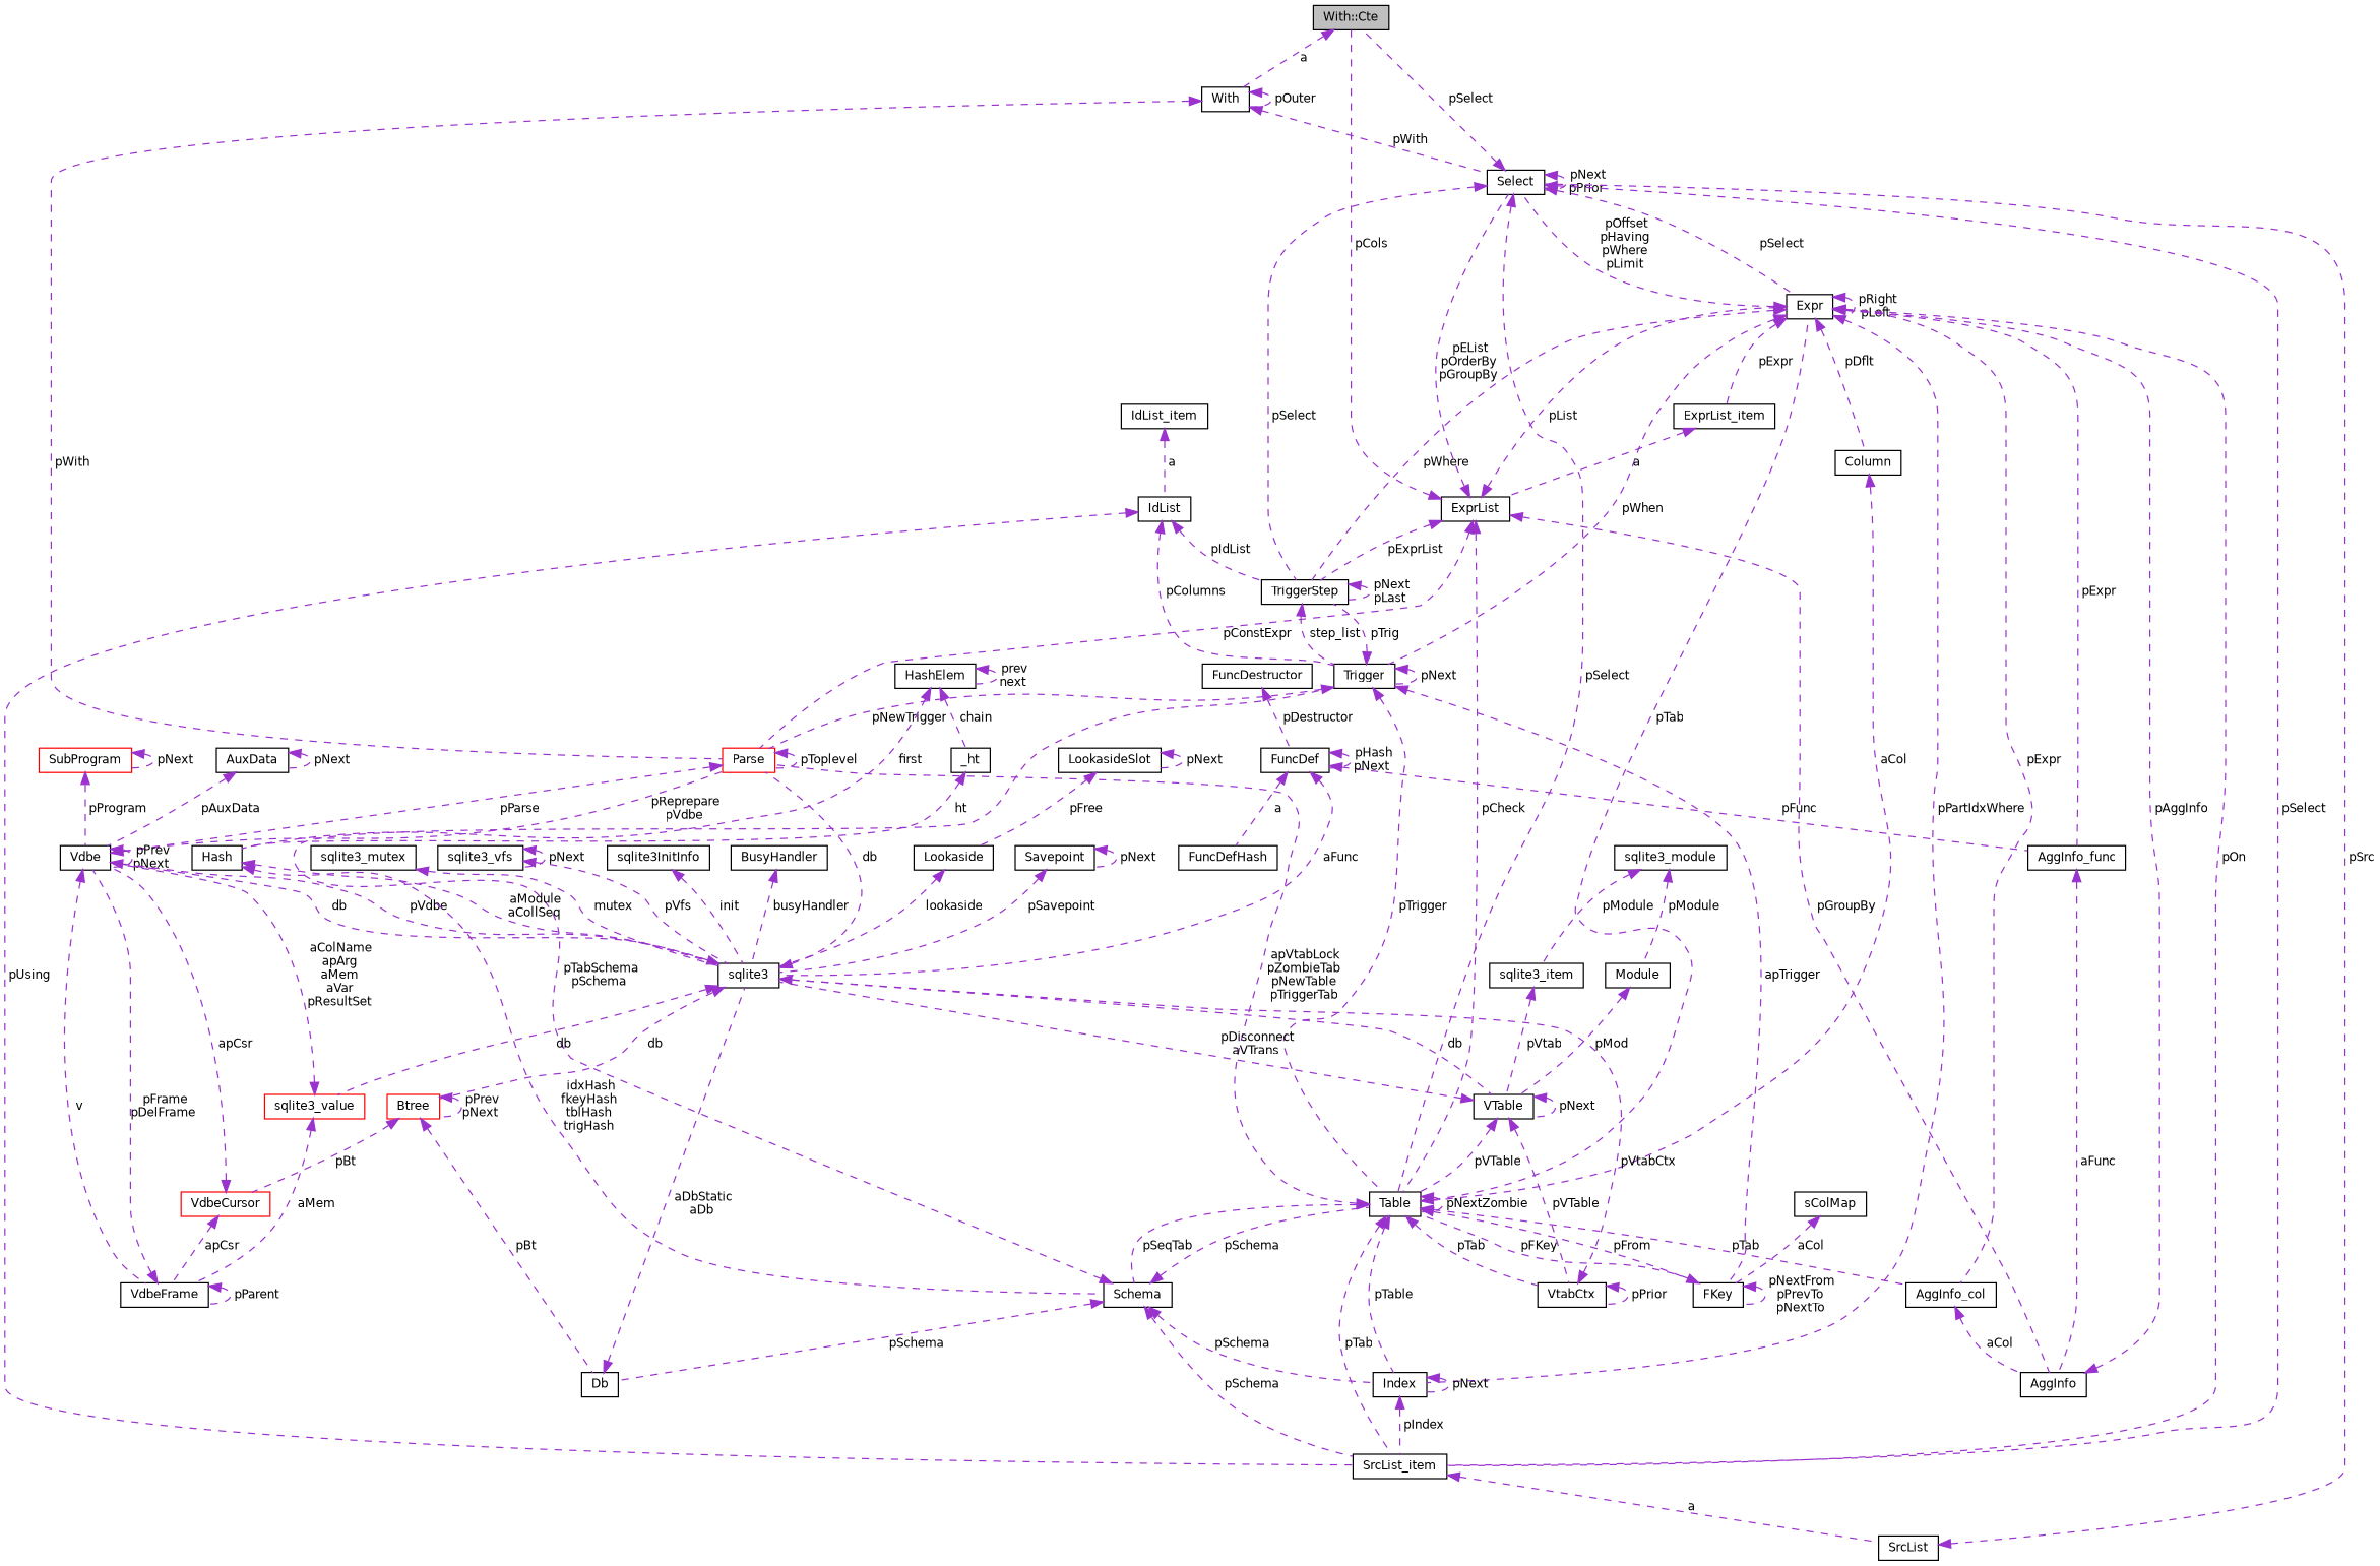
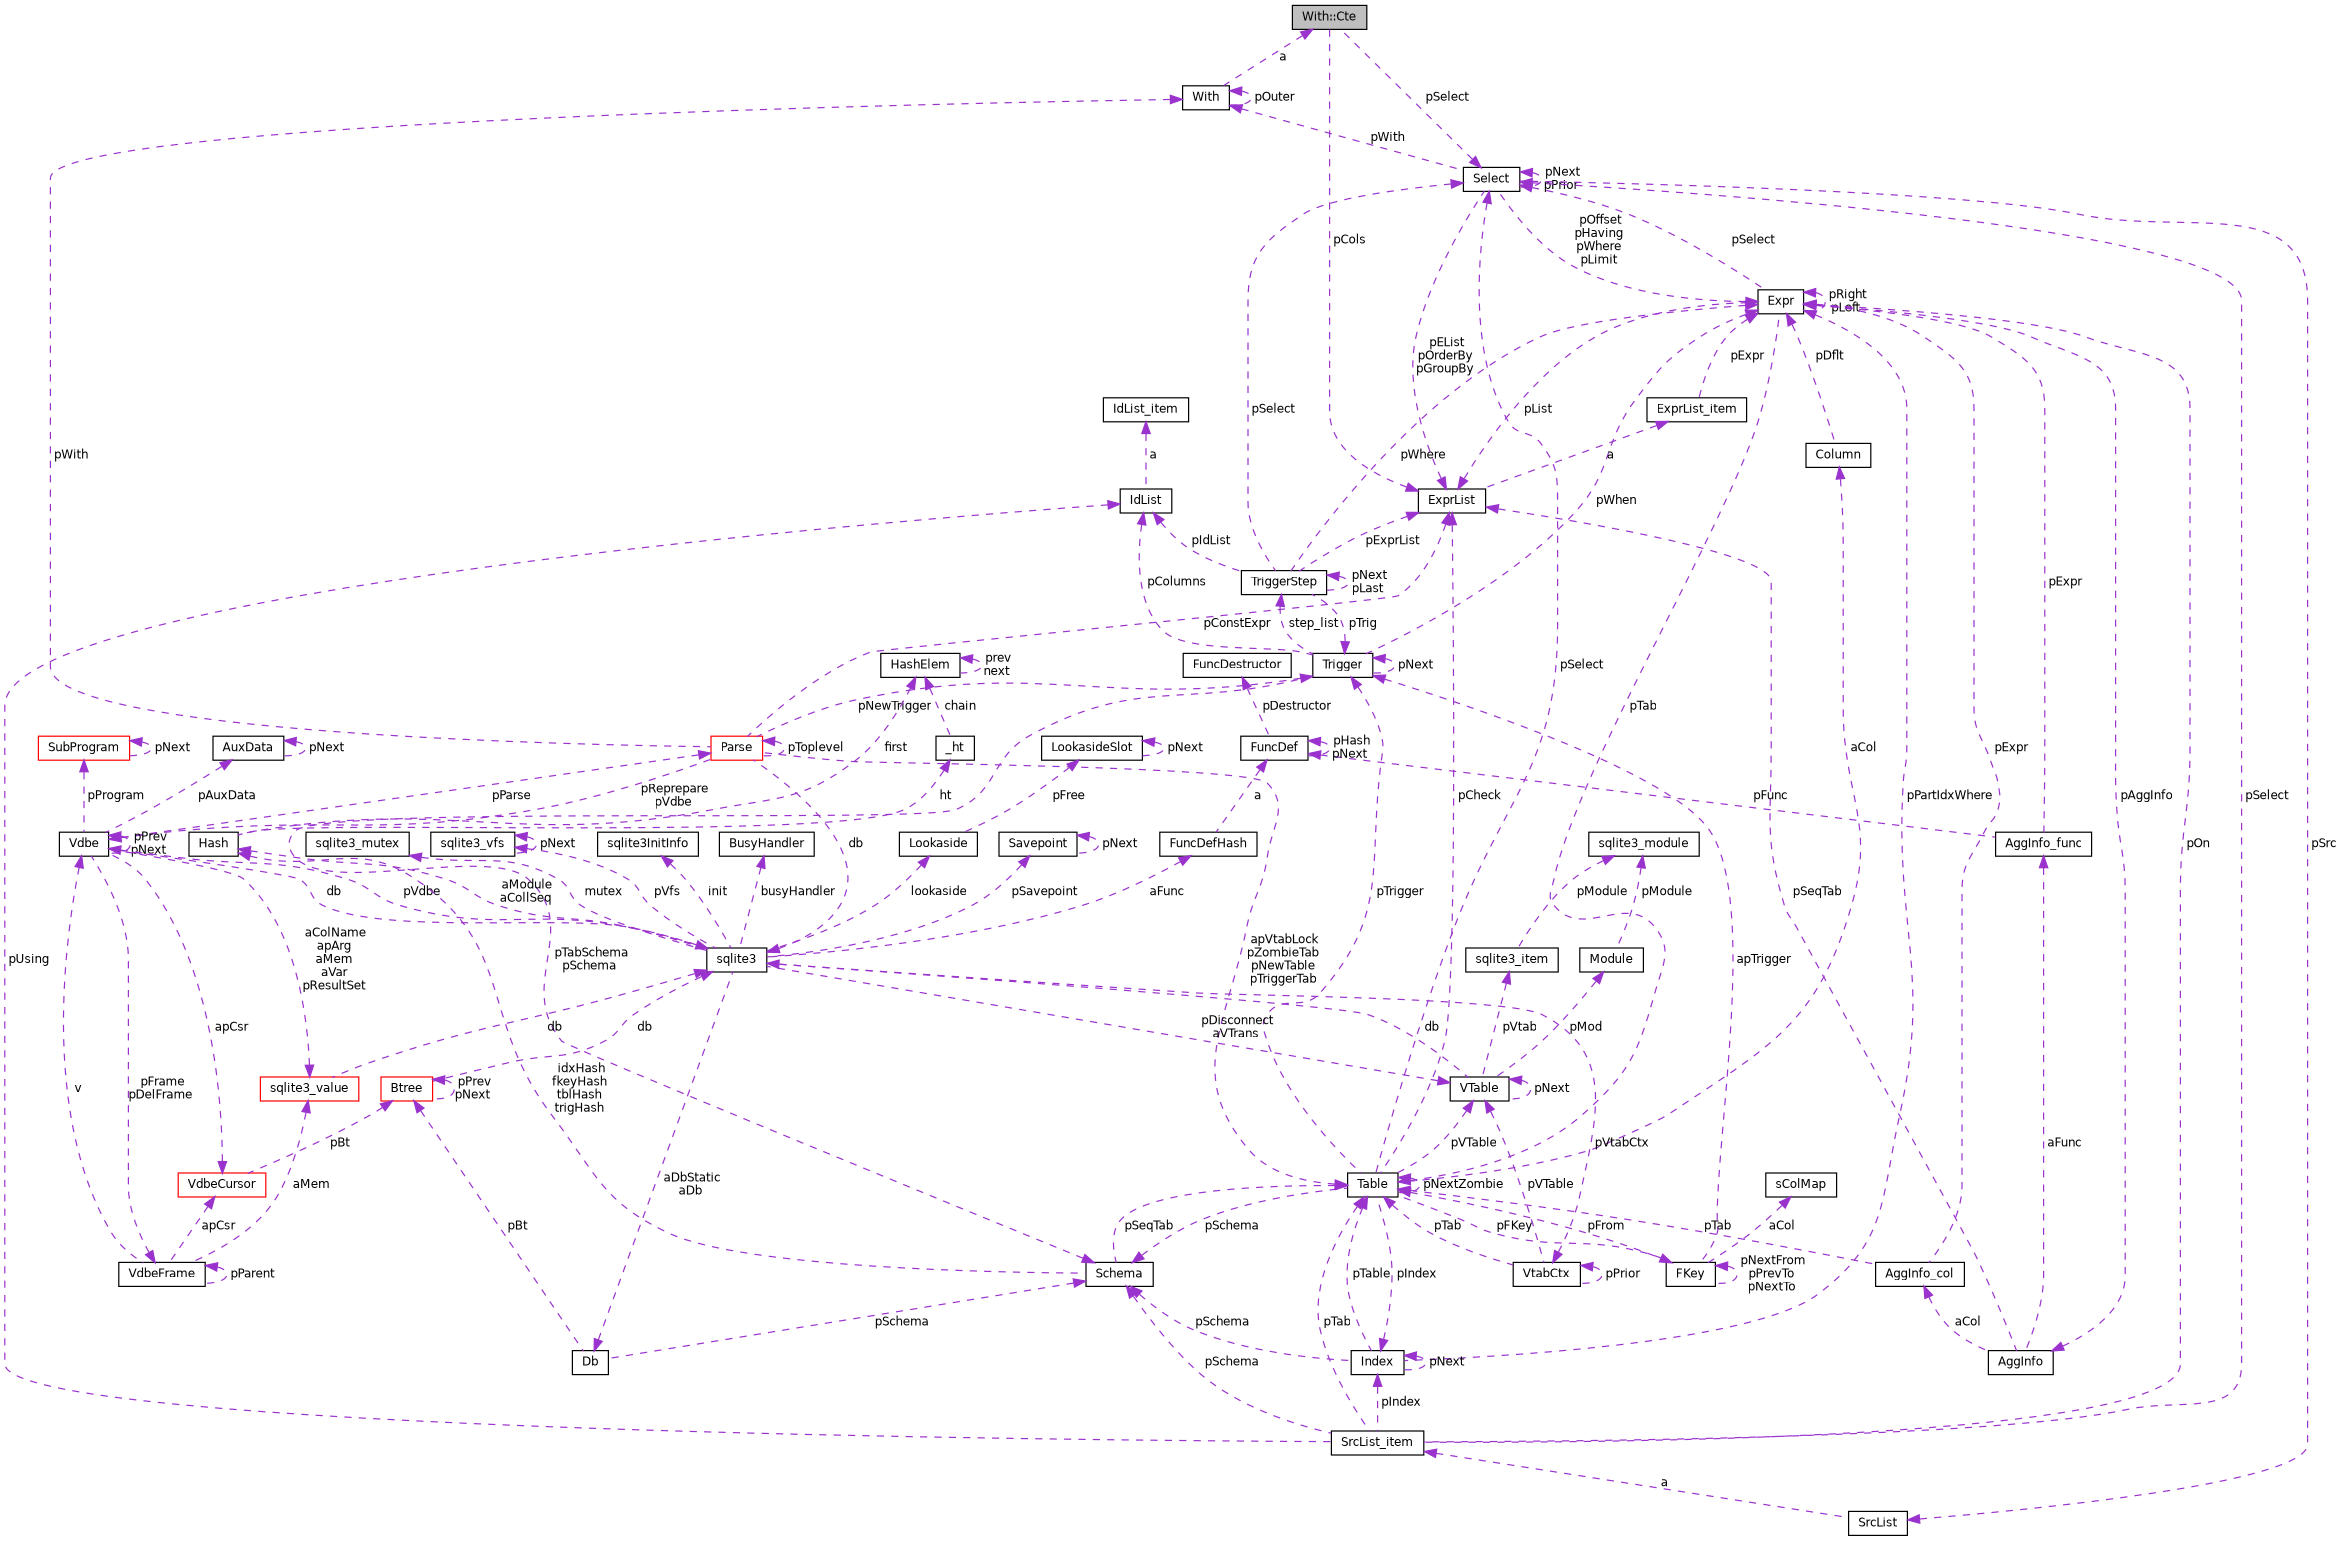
  digraph {
    node [color=black fillcolor=white fontname=Helvetica fontsize=10 shape=record style=filled]
    edge [color=darkorchid3 dir=back fontname=Helvetica fontsize=10 labelfontname=Helvetica labelfontsize=10 style=dashed]
    n1 [fillcolor=grey75 fontcolor=black height=0.2 label="With::Cte" width=0.4]
    n2 [height=0.2 label=With width=0.4]
    n3 [height=0.2 label=Select width=0.4]
    n4 [color=red height=0.2 label=Parse width=0.4]
    n5 [height=0.2 label=Expr width=0.4]
    n6 [height=0.2 label=Table width=0.4]
    n7 [height=0.2 label=TriggerStep width=0.4]
    n8 [height=0.2 label=SrcList_item width=0.4]
    n9 [height=0.2 label=AggInfo_col width=0.4]
    n10 [height=0.2 label=Column width=0.4]
    n11 [height=0.2 label=Trigger width=0.4]
    n12 [height=0.2 label=ExprList_item width=0.4]
    n13 [height=0.2 label=Index width=0.4]
    n14 [height=0.2 label=AggInfo_func width=0.4]
    n15 [height=0.2 label=Schema width=0.4]
    n16 [height=0.2 label=FKey width=0.4]
    n17 [height=0.2 label=VtabCtx width=0.4]
    n18 [height=0.2 label=SrcList width=0.4]
    n19 [height=0.2 label=AggInfo width=0.4]
    n20 [height=0.2 label=ExprList width=0.4]
    n21 [height=0.2 label=Db width=0.4]
    n22 [height=0.2 label=Vdbe width=0.4]
    n23 [height=0.2 label=sqlite3 width=0.4]
    n24 [height=0.2 label=Hash width=0.4]
    n25 [height=0.2 label=VTable width=0.4]
    n26 [color=red height=0.2 label=sqlite3_value width=0.4]
    n27 [color=red height=0.2 label=Btree width=0.4]
    n28 [height=0.2 label=_ht width=0.4]
    n29 [height=0.2 label=HashElem width=0.4]
    n30 [height=0.2 label=sColMap width=0.4]
    n31 [height=0.2 label=IdList width=0.4]
    n32 [height=0.2 label=IdList_item width=0.4]
    n33 [height=0.2 label=VdbeFrame width=0.4]
    n34 [color=red height=0.2 label=VdbeCursor width=0.4]
    n35 [height=0.2 label=AuxData width=0.4]
    n36 [color=red height=0.2 label=SubProgram width=0.4]
    n37 [height=0.2 label=Savepoint width=0.4]
    n38 [height=0.2 label=FuncDefHash width=0.4]
    n39 [height=0.2 label=FuncDef width=0.4]
    n40 [height=0.2 label=FuncDestructor width=0.4]
    n41 [height=0.2 label=Lookaside width=0.4]
    n42 [height=0.2 label=LookasideSlot width=0.4]
    n43 [height=0.2 label=sqlite3_mutex width=0.4]
    n44 [height=0.2 label=sqlite3_vfs width=0.4]
    n45 [height=0.2 label=sqlite3InitInfo width=0.4]
    n46 [height=0.2 label=BusyHandler width=0.4]
    n47 [height=0.2 label=Module width=0.4]
    n48 [height=0.2 label=sqlite3_module width=0.4]
    n49 [height=0.2 label=sqlite3_item width=0.4]
    n1 -> n2 [label=" a"]
    n2 -> n2 [label=" pOuter"]
    n2 -> n3 [label=" pWith"]
    n2 -> n4 [label=" pWith"]
    n3 -> n1 [label=" pSelect"]
    n3 -> n3 [label=" pNext\npPrior"]
    n3 -> n5 [label=" pSelect"]
    n3 -> n6 [label=" pSelect"]
    n3 -> n7 [label=" pSelect"]
    n3 -> n8 [label=" pSelect"]
    n4 -> n4 [label=" pToplevel"]
    n4 -> n22 [label=" pParse"]
    n5 -> n3 [label=" pOffset\npHaving\npWhere\npLimit"]
    n5 -> n5 [label=" pRight\npLeft"]
    n5 -> n7 [label=" pWhere"]
    n5 -> n8 [label=" pOn"]
    n5 -> n9 [label=" pExpr"]
    n5 -> n10 [label=" pDflt"]
    n5 -> n11 [label=" pWhen"]
    n5 -> n12 [label=" pExpr"]
    n5 -> n13 [label=" pPartIdxWhere"]
    n5 -> n14 [label=" pExpr"]
    n6 -> n4 [label=" apVtabLock\npZombieTab\npNewTable\npTriggerTab"]
    n6 -> n5 [label=" pTab"]
    n6 -> n6 [label=" pNextZombie"]
    n6 -> n8 [label=" pTab"]
    n6 -> n9 [label=" pTab"]
    n6 -> n13 [label=" pTable"]
    n6 -> n15 [label=" pSeqTab"]
    n6 -> n16 [label=" pFrom"]
    n6 -> n17 [label=" pTab"]
    n7 -> n7 [label=" pNext\npLast"]
    n7 -> n11 [label=" step_list"]
    n8 -> n18 [label=" a"]
    n9 -> n19 [label=" aCol"]
    n10 -> n6 [label=" aCol"]
    n11 -> n4 [label=" pNewTrigger"]
    n11 -> n6 [label=" pTrigger"]
    n11 -> n7 [label=" pTrig"]
    n11 -> n11 [label=" pNext"]
    n11 -> n16 [label=" apTrigger"]
    n12 -> n20 [label=" a"]
+   n13 -> n6 [label=" pIndex"]
    n13 -> n8 [label=" pIndex"]
    n13 -> n13 [label=" pNext"]
    n14 -> n19 [label=" aFunc"]
    n15 -> n6 [label=" pSchema"]
    n15 -> n8 [label=" pSchema"]
    n15 -> n11 [label=" pTabSchema\npSchema"]
    n15 -> n13 [label=" pSchema"]
    n15 -> n21 [label=" pSchema"]
    n16 -> n6 [label=" pFKey"]
    n16 -> n16 [label=" pNextFrom\npPrevTo\npNextTo"]
    n17 -> n17 [label=" pPrior"]
    n17 -> n23 [label=" pVtabCtx"]
    n18 -> n3 [label=" pSrc"]
    n19 -> n5 [label=" pAggInfo"]
    n20 -> n1 [label=" pCols"]
    n20 -> n3 [label=" pEList\npOrderBy\npGroupBy"]
    n20 -> n4 [label=" pConstExpr"]
    n20 -> n5 [label=" pList"]
    n20 -> n6 [label=" pCheck"]
    n20 -> n7 [label=" pExprList"]
-   n20 -> n19 [label=" pGroupBy"]
+   n20 -> n19 [label=" pSeqTab"]
    n21 -> n23 [label=" aDbStatic\naDb"]
    n22 -> n4 [label=" pReprepare\npVdbe"]
    n22 -> n22 [label=" pPrev\npNext"]
    n22 -> n23 [label=" pVdbe"]
    n22 -> n33 [label=" v"]
    n23 -> n4 [label=" db"]
    n23 -> n22 [label=" db"]
    n23 -> n25 [label=" db"]
    n23 -> n26 [label=" db"]
    n23 -> n27 [label=" db"]
    n24 -> n15 [label=" idxHash\nfkeyHash\ntblHash\ntrigHash"]
    n24 -> n23 [label=" aModule\naCollSeq"]
    n25 -> n6 [label=" pVTable"]
    n25 -> n17 [label=" pVTable"]
    n25 -> n23 [label=" pDisconnect\naVTrans"]
    n25 -> n25 [label=" pNext"]
    n26 -> n22 [label=" aColName\napArg\naMem\naVar\npResultSet"]
    n26 -> n33 [label=" aMem"]
    n27 -> n21 [label=" pBt"]
    n27 -> n27 [label=" pPrev\npNext"]
    n27 -> n34 [label=" pBt"]
    n28 -> n24 [label=" ht"]
    n29 -> n24 [label=" first"]
    n29 -> n28 [label=" chain"]
    n29 -> n29 [label=" prev\nnext"]
    n30 -> n16 [label=" aCol"]
    n31 -> n7 [label=" pIdList"]
    n31 -> n8 [label=" pUsing"]
    n31 -> n11 [label=" pColumns"]
    n32 -> n31 [label=" a"]
    n33 -> n22 [label=" pFrame\npDelFrame"]
    n33 -> n33 [label=" pParent"]
    n34 -> n22 [label=" apCsr"]
    n34 -> n33 [label=" apCsr"]
    n35 -> n22 [label=" pAuxData"]
    n35 -> n35 [label=" pNext"]
    n36 -> n22 [label=" pProgram"]
    n36 -> n36 [label=" pNext"]
    n37 -> n23 [label=" pSavepoint"]
    n37 -> n37 [label=" pNext"]
-   n39 -> n23 [label=" aFunc"]
+   n38 -> n23 [label=" aFunc"]
    n39 -> n14 [label=" pFunc"]
    n39 -> n38 [label=" a"]
    n39 -> n39 [label=" pHash\npNext"]
    n40 -> n39 [label=" pDestructor"]
    n41 -> n23 [label=" lookaside"]
    n42 -> n41 [label=" pFree"]
    n42 -> n42 [label=" pNext"]
    n43 -> n23 [label=" mutex"]
    n44 -> n23 [label=" pVfs"]
    n44 -> n44 [label=" pNext"]
    n45 -> n23 [label=" init"]
    n46 -> n23 [label=" busyHandler"]
    n47 -> n25 [label=" pMod"]
    n48 -> n47 [label=" pModule"]
    n48 -> n49 [label=" pModule"]
    n49 -> n25 [label=" pVtab"]
  }
